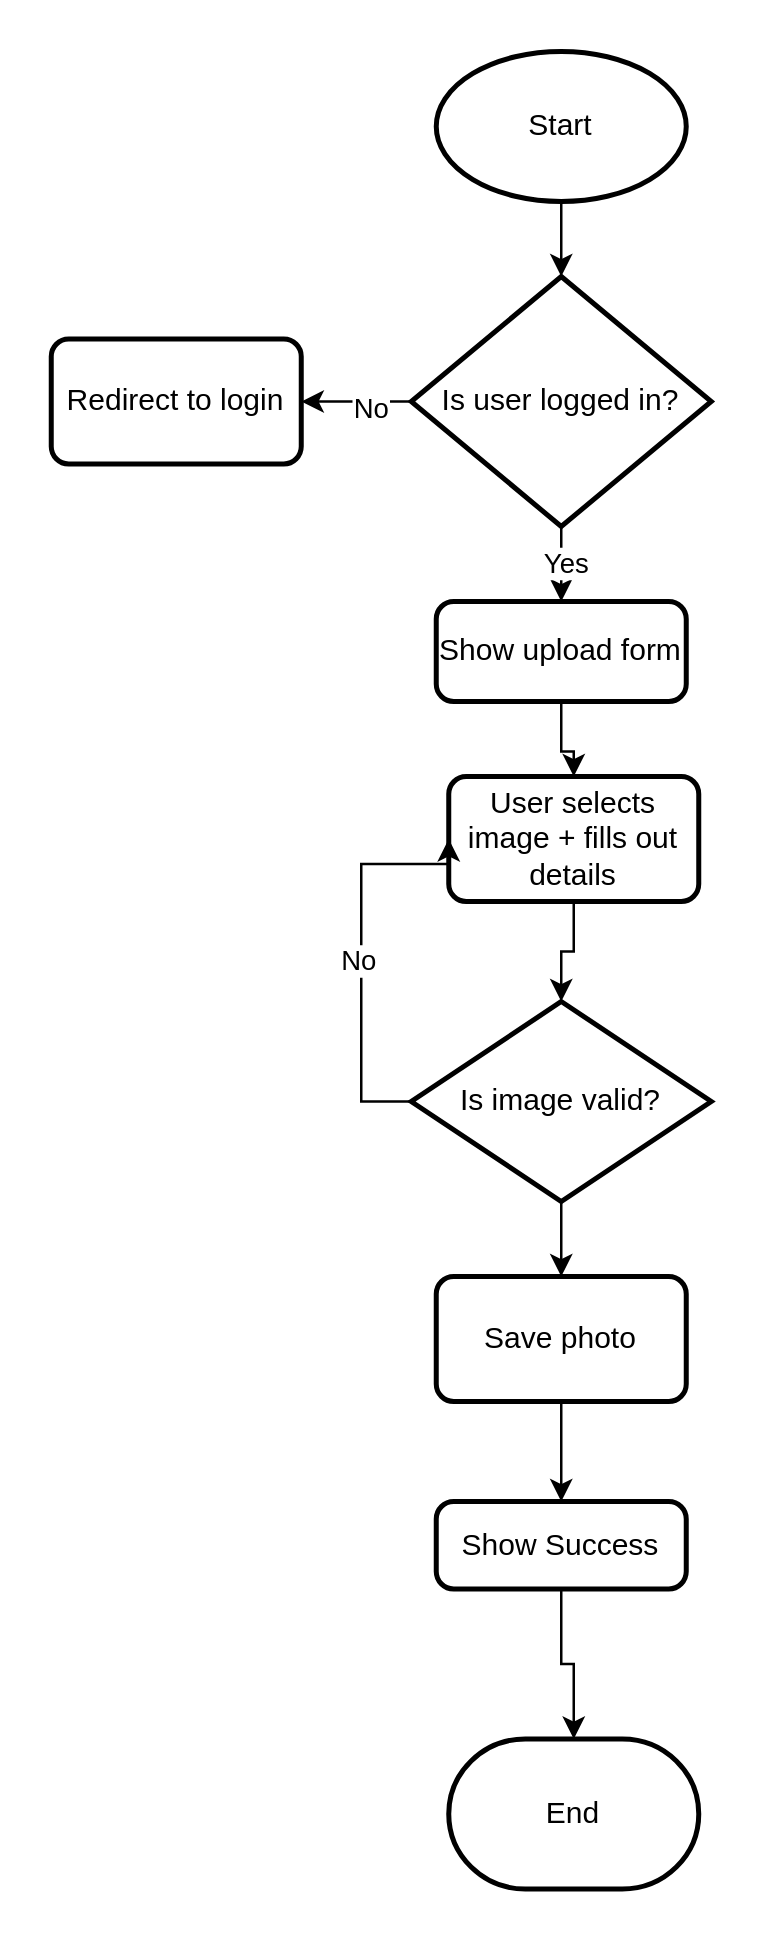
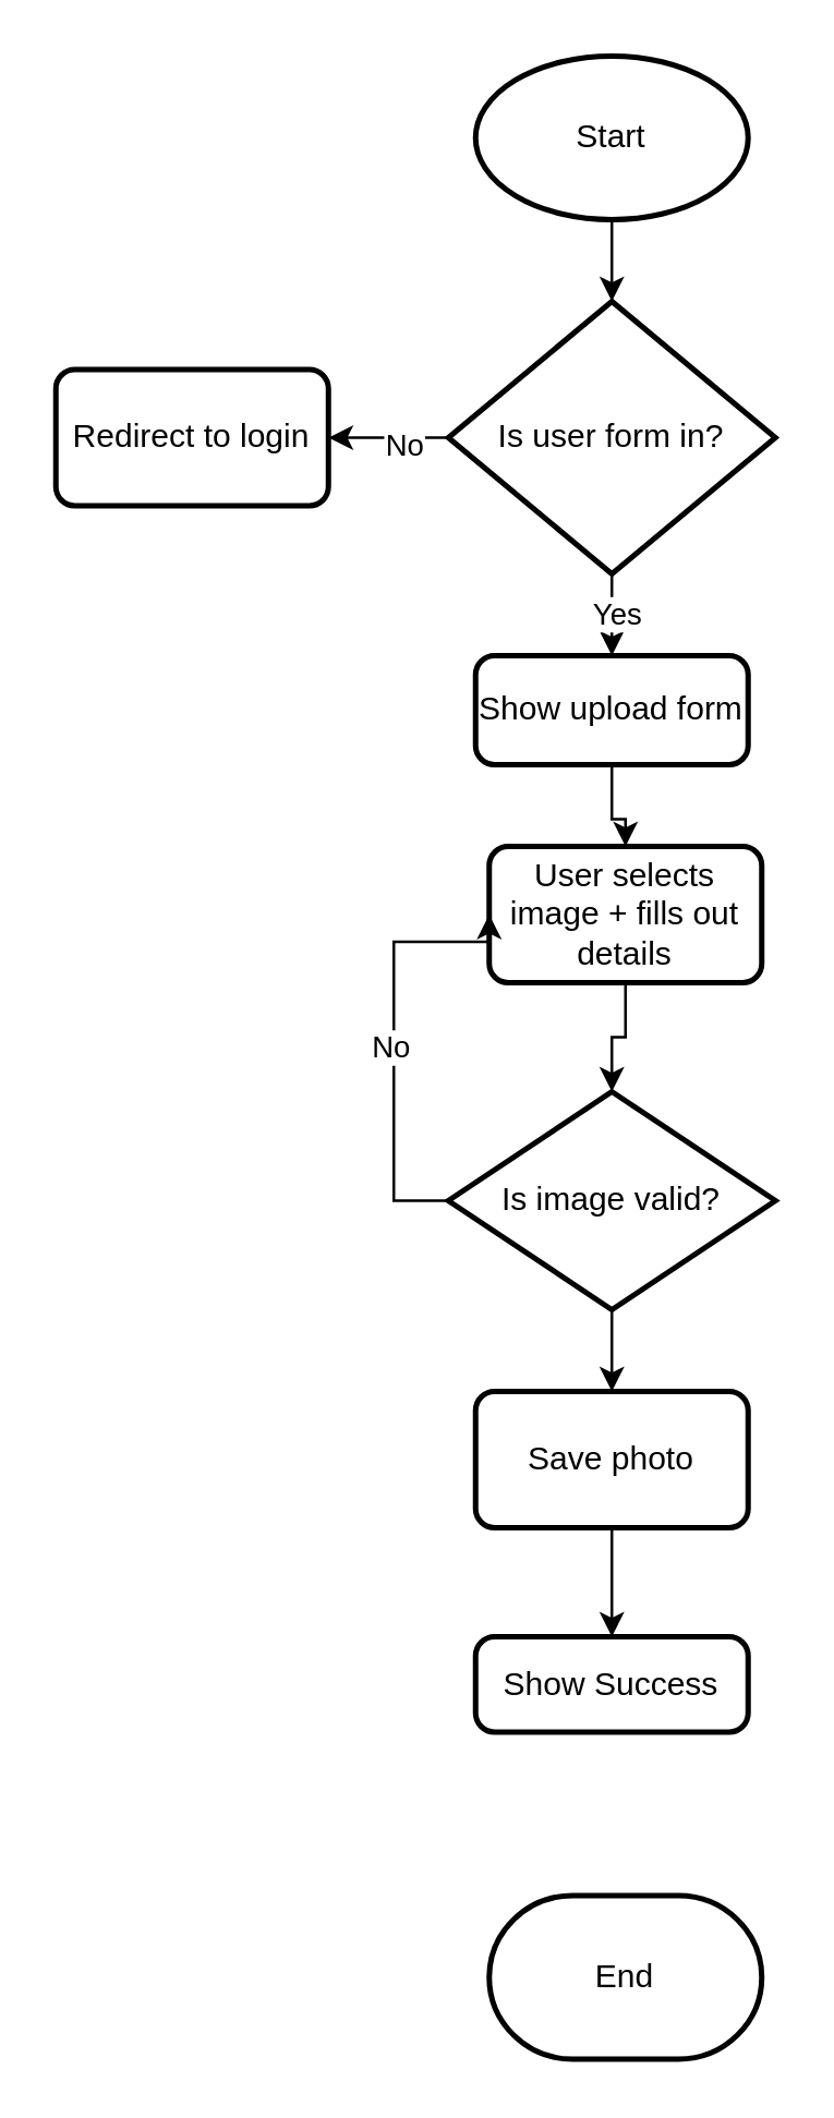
  <mxCell id="0" />
  <mxCell id="1" parent="0" />
  <mxCell id="2" value="Start" style="strokeWidth=2;html=1;shape=mxgraph.flowchart.start_1;whiteSpace=wrap;" vertex="1" parent="1"><mxGeometry x="174" y="20" width="100" height="60" as="geometry" /></mxCell>
  <mxCell id="3" value="End" style="strokeWidth=2;html=1;shape=mxgraph.flowchart.terminator;whiteSpace=wrap;" vertex="1" parent="1"><mxGeometry x="179" y="695" width="100" height="60" as="geometry" /></mxCell>
  <mxCell id="4" style="edgeStyle=orthogonalEdgeStyle;rounded=0;orthogonalLoop=1;jettySize=auto;html=1;entryX=1;entryY=0.5;entryDx=0;entryDy=0;" edge="1" parent="1" source="8" target="10"><mxGeometry relative="1" as="geometry" /></mxCell>
  <mxCell id="5" value="No" style="edgeLabel;html=1;align=center;verticalAlign=middle;resizable=0;points=[];" vertex="1" connectable="0" parent="4"><mxGeometry x="-0.222" y="2" relative="1" as="geometry"><mxPoint as="offset" /></mxGeometry></mxCell>
  <mxCell id="6" style="edgeStyle=orthogonalEdgeStyle;rounded=0;orthogonalLoop=1;jettySize=auto;html=1;entryX=0.5;entryY=0;entryDx=0;entryDy=0;" edge="1" parent="1" source="8" target="12"><mxGeometry relative="1" as="geometry" /></mxCell>
  <mxCell id="7" value="Yes" style="edgeLabel;html=1;align=center;verticalAlign=middle;resizable=0;points=[];" vertex="1" connectable="0" parent="6"><mxGeometry x="0.36" y="1" relative="1" as="geometry"><mxPoint as="offset" /></mxGeometry></mxCell>
- <mxCell id="8" value="Is user logged in?" style="strokeWidth=2;html=1;shape=mxgraph.flowchart.decision;whiteSpace=wrap;" vertex="1" parent="1"><mxGeometry x="164" y="110" width="120" height="100" as="geometry" /></mxCell>
+ <mxCell id="8" value="Is user form in?" style="strokeWidth=2;html=1;shape=mxgraph.flowchart.decision;whiteSpace=wrap;" vertex="1" parent="1"><mxGeometry x="164" y="110" width="120" height="100" as="geometry" /></mxCell>
  <mxCell id="9" style="edgeStyle=orthogonalEdgeStyle;rounded=0;orthogonalLoop=1;jettySize=auto;html=1;entryX=0.5;entryY=0;entryDx=0;entryDy=0;entryPerimeter=0;" edge="1" parent="1" source="2" target="8"><mxGeometry relative="1" as="geometry" /></mxCell>
  <mxCell id="10" value="Redirect to login" style="rounded=1;whiteSpace=wrap;html=1;absoluteArcSize=1;arcSize=14;strokeWidth=2;" vertex="1" parent="1"><mxGeometry x="20" y="135" width="100" height="50" as="geometry" /></mxCell>
  <mxCell id="11" style="edgeStyle=orthogonalEdgeStyle;rounded=0;orthogonalLoop=1;jettySize=auto;html=1;entryX=0.5;entryY=0;entryDx=0;entryDy=0;" edge="1" parent="1" source="12" target="13"><mxGeometry relative="1" as="geometry" /></mxCell>
  <mxCell id="12" value="Show upload form" style="rounded=1;whiteSpace=wrap;html=1;absoluteArcSize=1;arcSize=14;strokeWidth=2;" vertex="1" parent="1"><mxGeometry x="174" y="240" width="100" height="40" as="geometry" /></mxCell>
  <mxCell id="13" value="User selects image + fills out details" style="rounded=1;whiteSpace=wrap;html=1;absoluteArcSize=1;arcSize=14;strokeWidth=2;" vertex="1" parent="1"><mxGeometry x="179" y="310" width="100" height="50" as="geometry" /></mxCell>
  <mxCell id="14" style="edgeStyle=orthogonalEdgeStyle;rounded=0;orthogonalLoop=1;jettySize=auto;html=1;entryX=0;entryY=0.5;entryDx=0;entryDy=0;" edge="1" parent="1" source="17" target="13"><mxGeometry relative="1" as="geometry"><Array as="points"><mxPoint x="144" y="440" /><mxPoint x="144" y="345" /></Array></mxGeometry></mxCell>
  <mxCell id="15" value="No" style="edgeLabel;html=1;align=center;verticalAlign=middle;resizable=0;points=[];" vertex="1" connectable="0" parent="14"><mxGeometry x="-0.035" y="2" relative="1" as="geometry"><mxPoint as="offset" /></mxGeometry></mxCell>
  <mxCell id="16" style="edgeStyle=orthogonalEdgeStyle;rounded=0;orthogonalLoop=1;jettySize=auto;html=1;" edge="1" parent="1" source="17" target="20"><mxGeometry relative="1" as="geometry" /></mxCell>
  <mxCell id="17" value="Is image valid?" style="strokeWidth=2;html=1;shape=mxgraph.flowchart.decision;whiteSpace=wrap;" vertex="1" parent="1"><mxGeometry x="164" y="400" width="120" height="80" as="geometry" /></mxCell>
  <mxCell id="18" style="edgeStyle=orthogonalEdgeStyle;rounded=0;orthogonalLoop=1;jettySize=auto;html=1;entryX=0.5;entryY=0;entryDx=0;entryDy=0;entryPerimeter=0;" edge="1" parent="1" source="13" target="17"><mxGeometry relative="1" as="geometry" /></mxCell>
  <mxCell id="19" style="edgeStyle=orthogonalEdgeStyle;rounded=0;orthogonalLoop=1;jettySize=auto;html=1;entryX=0.5;entryY=0;entryDx=0;entryDy=0;" edge="1" parent="1" source="20" target="22"><mxGeometry relative="1" as="geometry" /></mxCell>
  <mxCell id="20" value="Save photo" style="rounded=1;whiteSpace=wrap;html=1;absoluteArcSize=1;arcSize=14;strokeWidth=2;" vertex="1" parent="1"><mxGeometry x="174" y="510" width="100" height="50" as="geometry" /></mxCell>
- <mxCell id="21" style="edgeStyle=orthogonalEdgeStyle;rounded=0;orthogonalLoop=1;jettySize=auto;html=1;" edge="1" parent="1" source="22" target="3"><mxGeometry relative="1" as="geometry" /></mxCell>
  <mxCell id="22" value="Show Success" style="rounded=1;whiteSpace=wrap;html=1;absoluteArcSize=1;arcSize=14;strokeWidth=2;" vertex="1" parent="1"><mxGeometry x="174" y="600" width="100" height="35" as="geometry" /></mxCell>
